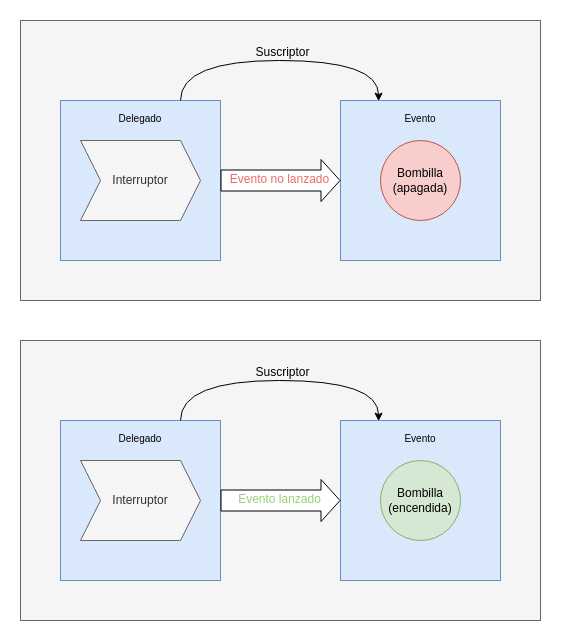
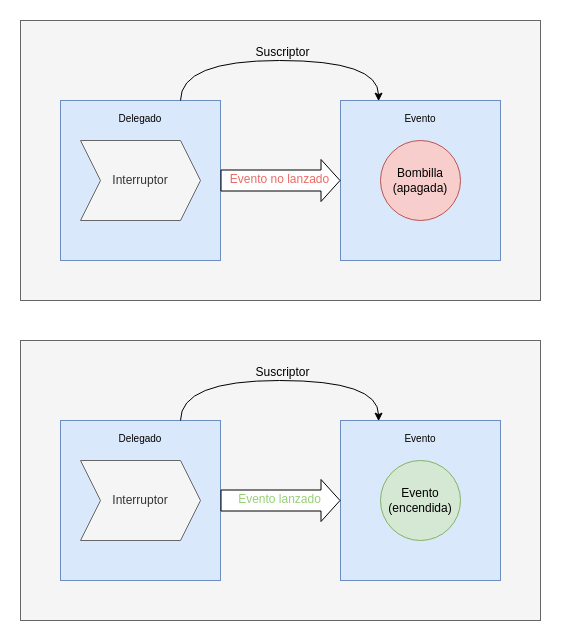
  <mxCell id="0" />
  <mxCell id="1" parent="0" />
  <mxCell id="2" value="" style="whiteSpace=wrap;html=1;labelBackgroundColor=none;fontColor=#333333;fillColor=#f5f5f5;strokeColor=#666666;" vertex="1" parent="1"><mxGeometry x="20" y="20" width="520" height="280" as="geometry" /></mxCell>
  <mxCell id="3" value="&lt;font size=&quot;1&quot;&gt;Evento&lt;/font&gt;" style="whiteSpace=wrap;html=1;aspect=fixed;fillColor=#dae8fc;strokeColor=#6c8ebf;spacingTop=-125;" vertex="1" parent="1"><mxGeometry x="340" y="100" width="160" height="160" as="geometry" /></mxCell>
  <mxCell id="4" value="&lt;font size=&quot;1&quot;&gt;Delegado&lt;/font&gt;" style="whiteSpace=wrap;html=1;aspect=fixed;fillColor=#dae8fc;strokeColor=#6c8ebf;spacingTop=-125;" vertex="1" parent="1"><mxGeometry x="60" y="100" width="160" height="160" as="geometry" /></mxCell>
  <mxCell id="5" value="Bombilla&lt;br&gt;(apagada)&lt;br&gt;" style="ellipse;whiteSpace=wrap;html=1;aspect=fixed;fillColor=#f8cecc;strokeColor=#b85450;" vertex="1" parent="1"><mxGeometry x="380" y="140" width="80" height="80" as="geometry" /></mxCell>
  <mxCell id="6" value="Interruptor" style="shape=step;perimeter=stepPerimeter;whiteSpace=wrap;html=1;fixedSize=1;fillColor=#f5f5f5;strokeColor=#666666;fontColor=#333333;" vertex="1" parent="1"><mxGeometry x="80" y="140" width="120" height="80" as="geometry" /></mxCell>
  <mxCell id="7" value="" style="curved=1;endArrow=classic;html=1;entryX=0.238;entryY=0.004;entryDx=0;entryDy=0;entryPerimeter=0;exitX=0.75;exitY=0;exitDx=0;exitDy=0;" edge="1" parent="1" source="4" target="3"><mxGeometry width="50" height="50" relative="1" as="geometry"><mxPoint x="180" y="100" as="sourcePoint" /><mxPoint x="230" y="50" as="targetPoint" /><Array as="points"><mxPoint x="180" y="60" /><mxPoint x="378" y="60" /></Array></mxGeometry></mxCell>
  <mxCell id="8" value="Suscriptor" style="text;html=1;resizable=0;points=[];align=center;verticalAlign=middle;labelBackgroundColor=none;spacingTop=-22;spacingLeft=-20;" vertex="1" connectable="0" parent="7"><mxGeometry x="0.081" y="-2" relative="1" as="geometry"><mxPoint as="offset" /></mxGeometry></mxCell>
  <mxCell id="9" value="" style="shape=flexArrow;endArrow=classic;html=1;entryX=0;entryY=0.5;entryDx=0;entryDy=0;exitX=1;exitY=0.5;exitDx=0;exitDy=0;width=21;fillColor=#ffffff;" edge="1" parent="1" source="4" target="3"><mxGeometry width="50" height="50" relative="1" as="geometry"><mxPoint x="240" y="200" as="sourcePoint" /><mxPoint x="290" y="150" as="targetPoint" /></mxGeometry></mxCell>
  <mxCell id="10" value="Evento no lanzado" style="text;html=1;resizable=0;points=[];align=center;verticalAlign=middle;labelBackgroundColor=none;spacingLeft=-31;spacingTop=5;fontColor=#EA6B66;" vertex="1" connectable="0" parent="9"><mxGeometry x="0.229" y="4" relative="1" as="geometry"><mxPoint as="offset" /></mxGeometry></mxCell>
  <mxCell id="11" value="" style="whiteSpace=wrap;html=1;labelBackgroundColor=none;fontColor=#333333;fillColor=#f5f5f5;strokeColor=#666666;" vertex="1" parent="1"><mxGeometry x="20" y="340" width="520" height="280" as="geometry" /></mxCell>
  <mxCell id="12" value="&lt;font size=&quot;1&quot;&gt;Evento&lt;/font&gt;" style="whiteSpace=wrap;html=1;aspect=fixed;fillColor=#dae8fc;strokeColor=#6c8ebf;spacingTop=-125;" vertex="1" parent="1"><mxGeometry x="340" y="420" width="160" height="160" as="geometry" /></mxCell>
  <mxCell id="13" value="&lt;font size=&quot;1&quot;&gt;Delegado&lt;/font&gt;" style="whiteSpace=wrap;html=1;aspect=fixed;fillColor=#dae8fc;strokeColor=#6c8ebf;spacingTop=-125;" vertex="1" parent="1"><mxGeometry x="60" y="420" width="160" height="160" as="geometry" /></mxCell>
- <mxCell id="14" value="Bombilla&lt;br&gt;(encendida)&lt;br&gt;" style="ellipse;whiteSpace=wrap;html=1;aspect=fixed;fillColor=#d5e8d4;strokeColor=#82b366;" vertex="1" parent="1"><mxGeometry x="380" y="460" width="80" height="80" as="geometry" /></mxCell>
+ <mxCell id="14" value="Evento&lt;br&gt;(encendida)&lt;br&gt;" style="ellipse;whiteSpace=wrap;html=1;aspect=fixed;fillColor=#d5e8d4;strokeColor=#82b366;" vertex="1" parent="1"><mxGeometry x="380" y="460" width="80" height="80" as="geometry" /></mxCell>
  <mxCell id="15" value="Interruptor" style="shape=step;perimeter=stepPerimeter;whiteSpace=wrap;html=1;fixedSize=1;fillColor=#f5f5f5;strokeColor=#666666;fontColor=#333333;" vertex="1" parent="1"><mxGeometry x="80" y="460" width="120" height="80" as="geometry" /></mxCell>
  <mxCell id="16" value="" style="curved=1;endArrow=classic;html=1;entryX=0.238;entryY=0.004;entryDx=0;entryDy=0;entryPerimeter=0;exitX=0.75;exitY=0;exitDx=0;exitDy=0;" edge="1" parent="1" source="13" target="12"><mxGeometry width="50" height="50" relative="1" as="geometry"><mxPoint x="180" y="420" as="sourcePoint" /><mxPoint x="230" y="370" as="targetPoint" /><Array as="points"><mxPoint x="180" y="380" /><mxPoint x="378" y="380" /></Array></mxGeometry></mxCell>
  <mxCell id="17" value="Suscriptor" style="text;html=1;resizable=0;points=[];align=center;verticalAlign=middle;labelBackgroundColor=none;spacingTop=-22;spacingLeft=-20;" vertex="1" connectable="0" parent="16"><mxGeometry x="0.081" y="-2" relative="1" as="geometry"><mxPoint as="offset" /></mxGeometry></mxCell>
  <mxCell id="18" value="" style="shape=flexArrow;endArrow=classic;html=1;entryX=0;entryY=0.5;entryDx=0;entryDy=0;exitX=1;exitY=0.5;exitDx=0;exitDy=0;width=21;fillColor=#ffffff;" edge="1" parent="1" source="13" target="12"><mxGeometry width="50" height="50" relative="1" as="geometry"><mxPoint x="240" y="520" as="sourcePoint" /><mxPoint x="290" y="470" as="targetPoint" /></mxGeometry></mxCell>
  <mxCell id="19" value="&lt;font color=&quot;#97d077&quot;&gt;Evento lanzado&lt;/font&gt;" style="text;html=1;resizable=0;points=[];align=center;verticalAlign=middle;labelBackgroundColor=none;spacingLeft=-31;spacingTop=5;fontColor=#EA6B66;" vertex="1" connectable="0" parent="18"><mxGeometry x="0.229" y="4" relative="1" as="geometry"><mxPoint as="offset" /></mxGeometry></mxCell>
